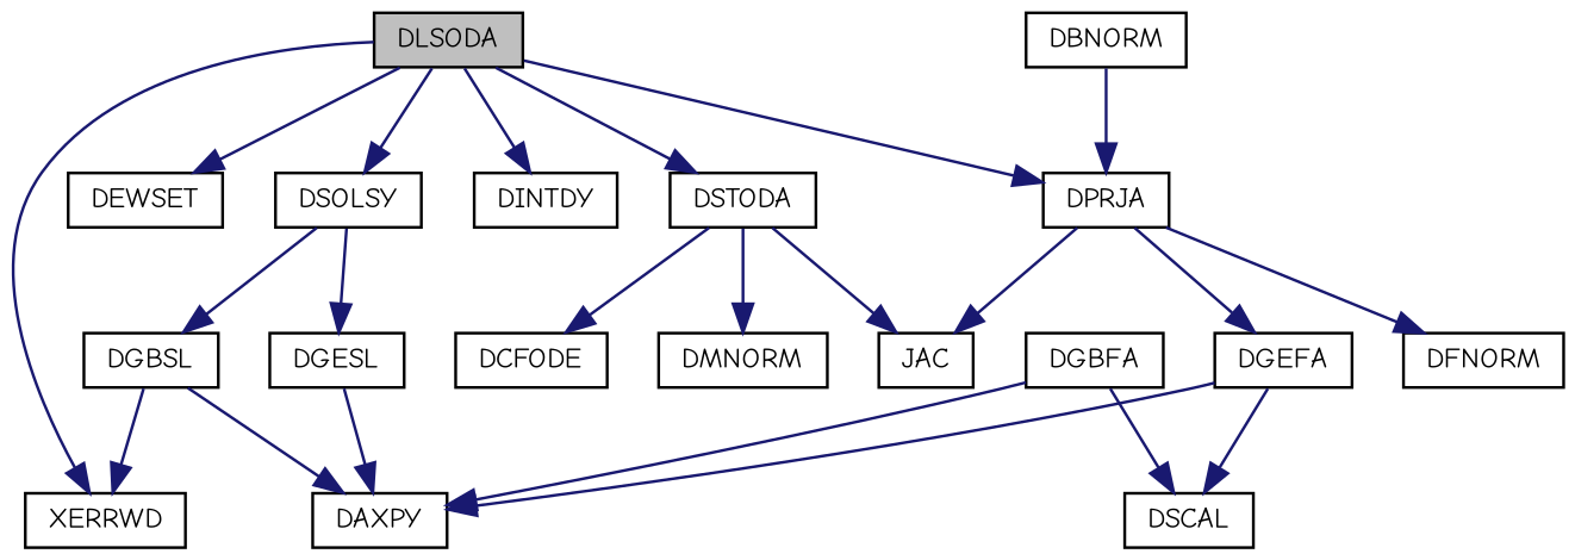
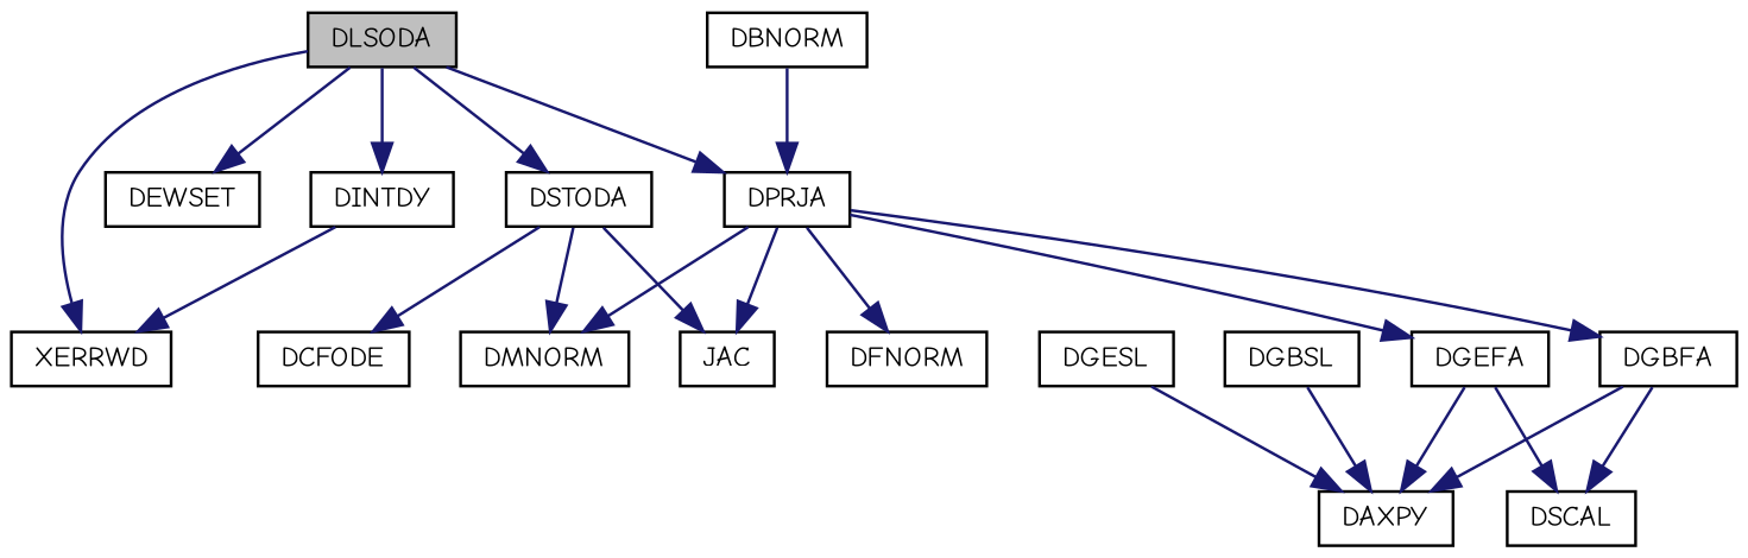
  digraph {
    fontname="Comic Neue"
    rankdir=TB
    node [color=black fillcolor=white fontname="Comic Neue" fontsize=10 shape=record style=filled]
    edge [color=midnightblue fontname="Comic Neue" fontsize=10 labelfontname=Helvetica labelfontsize=10 style=solid]
    n1 [fillcolor=grey75 fontcolor=black height=0.2 label=DLSODA width=0.4]
    n2 [height=0.2 label=DEWSET width=0.4]
    n3 [height=0.2 label=DINTDY width=0.4]
    n4 [height=0.2 label=XERRWD width=0.4]
    n5 [height=0.2 label=DPRJA width=0.4]
-   n6 [height=0.2 label=DSOLSY width=0.4]
    n7 [height=0.2 label=DSTODA width=0.4]
    n8 [height=0.2 label=JAC width=0.4]
    n9 [height=0.2 label=DFNORM width=0.4]
    n10 [height=0.2 label=DGBFA width=0.4]
    n11 [height=0.2 label=DGEFA width=0.4]
    n12 [height=0.2 label=DMNORM width=0.4]
    n13 [height=0.2 label=DGBSL width=0.4]
    n14 [height=0.2 label=DGESL width=0.4]
    n15 [height=0.2 label=DCFODE width=0.4]
    n16 [height=0.2 label=DBNORM width=0.4]
    n17 [height=0.2 label=DAXPY width=0.4]
    n18 [height=0.2 label=DSCAL width=0.4]
    n1 -> n2
    n1 -> n3
    n1 -> n4
    n1 -> n5
-   n1 -> n6
    n1 -> n7
-   n13 -> n4
+   n3 -> n4
    n5 -> n8
    n5 -> n9
+   n5 -> n10
    n5 -> n11
-   n6 -> n13
-   n6 -> n14
+   n5 -> n12
    n7 -> n8
    n7 -> n12
    n7 -> n15
    n10 -> n17
    n10 -> n18
    n11 -> n17
    n11 -> n18
    n13 -> n17
    n14 -> n17
    n16 -> n5
  }
